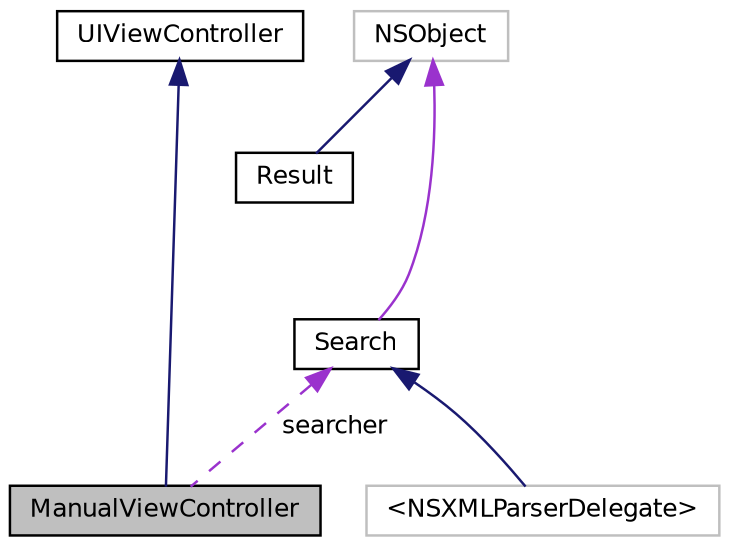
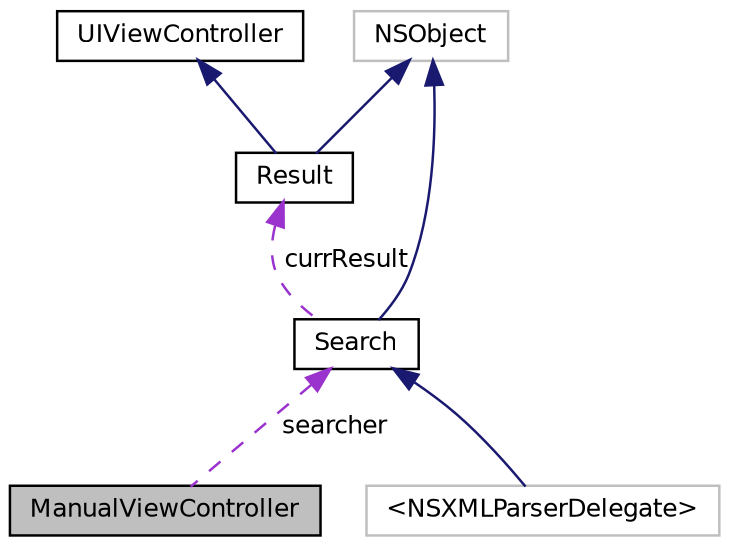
  digraph {
    node [color=black fillcolor=white fontname=Helvetica fontsize=10 shape=record style=filled]
    edge [color=midnightblue dir=back fontname=Helvetica fontsize=10 labelfontname=Helvetica labelfontsize=10 style=solid]
    n1 [fillcolor=grey75 fontcolor=black height=0.2 label=ManualViewController width=0.4]
    n2 [height=0.2 label=UIViewController width=0.4]
    n3 [height=0.2 label=Search width=0.4]
    n4 [color=grey75 height=0.2 label="\<NSXMLParserDelegate\>" width=0.4]
    n5 [color=grey75 height=0.2 label=NSObject width=0.4]
    n6 [height=0.2 label=Result width=0.4]
-   n2 -> n1
+   n2 -> n6
    n3 -> n1 [color=darkorchid3 label=" searcher" style=dashed]
    n3 -> n4
-   n5 -> n3 [color=darkorchid3]
+   n5 -> n3
    n5 -> n6
+   n6 -> n3 [color=darkorchid3 label=" currResult" style=dashed]
  }
